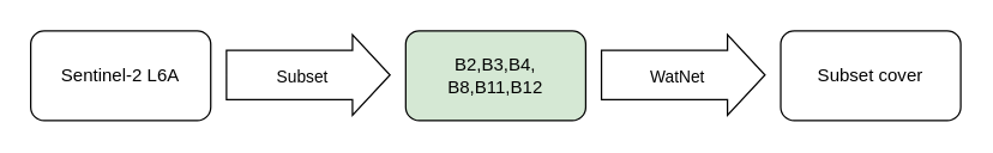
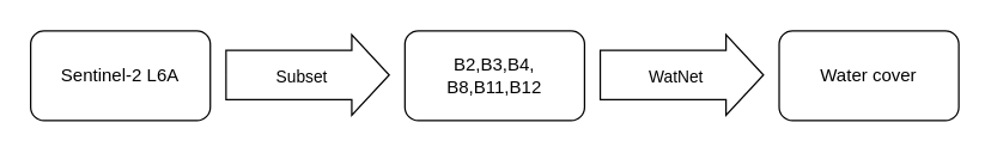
  <mxCell id="0" />
  <mxCell id="1" parent="0" />
  <mxCell id="2" value="Sentinel-2 L6A" style="rounded=1;whiteSpace=wrap;html=1;" parent="1" vertex="1"><mxGeometry x="20" y="20" width="120" height="60" as="geometry" /></mxCell>
- <mxCell id="3" value="B2,B3,B4,&lt;br&gt;B8,B11,B12" style="whiteSpace=wrap;html=1;rounded=1;fillColor=#d5e8d4;" parent="1" vertex="1"><mxGeometry x="270" y="20" width="120" height="60" as="geometry" /></mxCell>
- <mxCell id="4" value="Subset cover" style="rounded=1;whiteSpace=wrap;html=1;" parent="1" vertex="1"><mxGeometry x="520" y="20" width="120" height="60" as="geometry" /></mxCell>
+ <mxCell id="3" value="B2,B3,B4,&lt;br&gt;B8,B11,B12" style="whiteSpace=wrap;html=1;rounded=1;" parent="1" vertex="1"><mxGeometry x="270" y="20" width="120" height="60" as="geometry" /></mxCell>
+ <mxCell id="4" value="Water cover" style="rounded=1;whiteSpace=wrap;html=1;" parent="1" vertex="1"><mxGeometry x="520" y="20" width="120" height="60" as="geometry" /></mxCell>
  <mxCell id="5" value="" style="shape=flexArrow;endArrow=classic;html=1;rounded=0;width=33;endSize=8;" parent="1" edge="1"><mxGeometry width="50" height="50" relative="1" as="geometry"><mxPoint x="150" y="49.5" as="sourcePoint" /><mxPoint x="260" y="49.5" as="targetPoint" /></mxGeometry></mxCell>
  <mxCell id="6" value="Subset" style="edgeLabel;html=1;align=center;verticalAlign=middle;resizable=0;points=[];" parent="5" vertex="1" connectable="0"><mxGeometry x="-0.291" y="6" relative="1" as="geometry"><mxPoint x="11" y="7" as="offset" /></mxGeometry></mxCell>
  <mxCell id="7" value="" style="shape=flexArrow;endArrow=classic;html=1;rounded=0;width=33;endSize=8;" parent="1" edge="1"><mxGeometry width="50" height="50" relative="1" as="geometry"><mxPoint x="400" y="49.5" as="sourcePoint" /><mxPoint x="510" y="49.5" as="targetPoint" /></mxGeometry></mxCell>
  <mxCell id="8" value="WatNet" style="edgeLabel;html=1;align=center;verticalAlign=middle;resizable=0;points=[];" parent="7" vertex="1" connectable="0"><mxGeometry x="-0.291" y="6" relative="1" as="geometry"><mxPoint x="11" y="7" as="offset" /></mxGeometry></mxCell>
